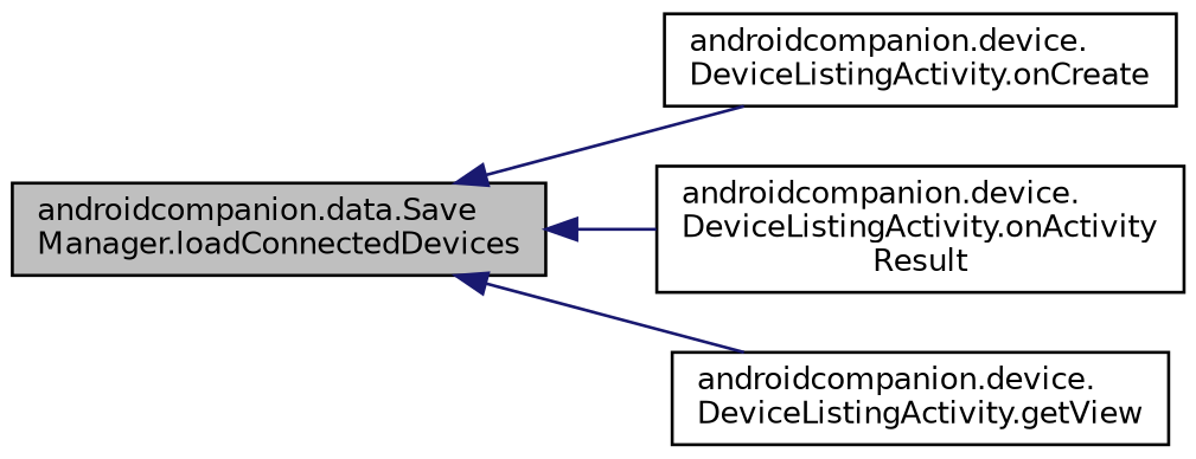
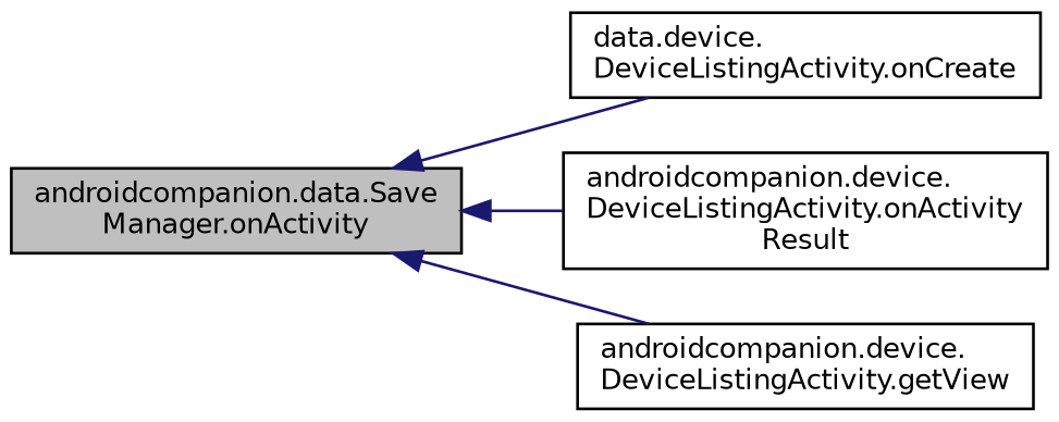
  digraph {
    rankdir=LR
    node [color=black fillcolor=white fontname=Helvetica fontsize=10 shape=record style=filled]
    edge [color=midnightblue dir=back fontname=Helvetica fontsize=10 labelfontname=Helvetica labelfontsize=10 style=solid]
-   n1 [fillcolor=grey75 fontcolor=black height=0.2 label="androidcompanion.data.Save\lManager.loadConnectedDevices" width=0.4]
-   n2 [height=0.2 label="androidcompanion.device.\lDeviceListingActivity.onCreate" width=0.4]
+   n1 [fillcolor=grey75 fontcolor=black height=0.2 label="androidcompanion.data.Save\lManager.onActivity" width=0.4]
+   n2 [height=0.2 label="data.device.\lDeviceListingActivity.onCreate" width=0.4]
    n3 [height=0.2 label="androidcompanion.device.\lDeviceListingActivity.onActivity\lResult" width=0.4]
    n4 [height=0.2 label="androidcompanion.device.\lDeviceListingActivity.getView" width=0.4]
    n1 -> n2
    n1 -> n3
    n1 -> n4
  }
